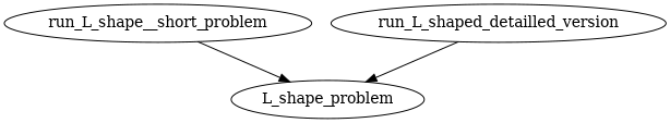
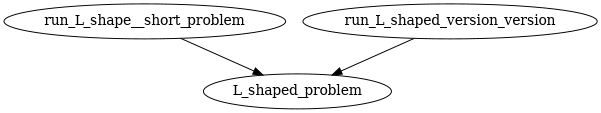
  digraph {
    n1 [label=run_L_shape__short_problem]
-   L_shape_problem
-   run_L_shaped_detailled_version
+   L_shape_problem [label=L_shaped_problem]
+   run_L_shaped_detailled_version [label=run_L_shaped_version_version]
    n1 -> L_shape_problem
    run_L_shaped_detailled_version -> L_shape_problem
  }
